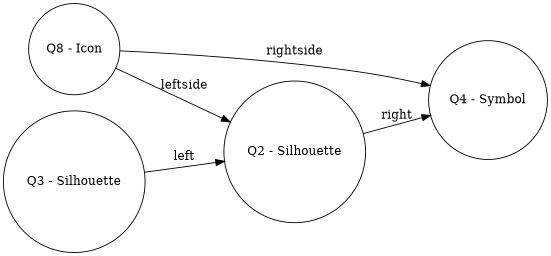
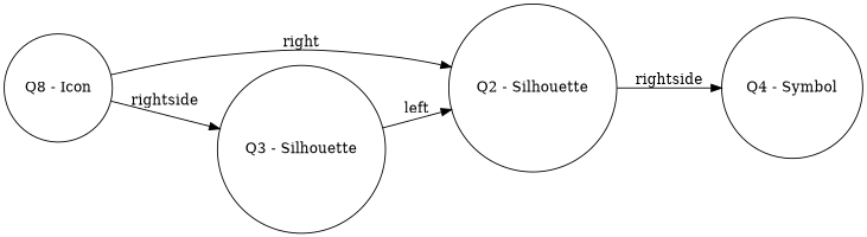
  digraph {
    rankdir=LR
    node [shape=circle]
    n1 [label="Q8 - Icon"]
    "Q2 - Silhouette"
    "Q3 - Silhouette"
    "Q4 - Symbol"
-   n1 -> "Q2 - Silhouette" [label=leftside]
-   n1 -> "Q4 - Symbol" [label=rightside]
-   "Q2 - Silhouette" -> "Q4 - Symbol" [label=right]
+   n1 -> "Q2 - Silhouette" [label=right]
+   n1 -> "Q3 - Silhouette" [label=rightside]
+   "Q2 - Silhouette" -> "Q4 - Symbol" [label=rightside]
    "Q3 - Silhouette" -> "Q2 - Silhouette" [label=left]
  }
